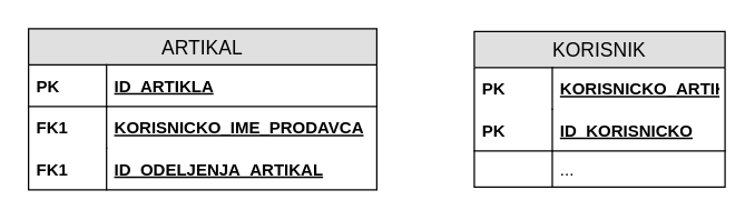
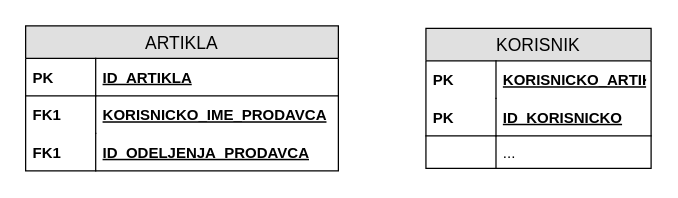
  <mxCell id="0" />
  <mxCell id="1" parent="0" />
  <mxCell id="2" value="KORISNIK" style="swimlane;fontStyle=0;childLayout=stackLayout;horizontal=1;startSize=26;fillColor=#e0e0e0;horizontalStack=0;resizeParent=1;resizeParentMax=0;resizeLast=0;collapsible=1;marginBottom=0;swimlaneFillColor=#ffffff;align=center;fontSize=14;" vertex="1" parent="1"><mxGeometry x="340" y="22" width="180" height="112" as="geometry" /></mxCell>
  <mxCell id="3" value="KORISNICKO_ARTIKAL" style="shape=partialRectangle;top=0;left=0;right=0;bottom=0;align=left;verticalAlign=middle;fillColor=none;spacingLeft=60;spacingRight=4;overflow=hidden;rotatable=0;points=[[0,0.5],[1,0.5]];portConstraint=eastwest;dropTarget=0;fontStyle=5;fontSize=12;" vertex="1" parent="2"><mxGeometry y="26" width="180" height="30" as="geometry" /></mxCell>
  <mxCell id="4" value="PK" style="shape=partialRectangle;fontStyle=1;top=0;left=0;bottom=0;fillColor=none;align=left;verticalAlign=middle;spacingLeft=4;spacingRight=4;overflow=hidden;rotatable=0;points=[];portConstraint=eastwest;part=1;fontSize=12;" vertex="1" connectable="0" parent="3"><mxGeometry width="56" height="30" as="geometry" /></mxCell>
  <mxCell id="5" value="ID_KORISNICKO" style="shape=partialRectangle;top=0;left=0;right=0;bottom=1;align=left;verticalAlign=middle;fillColor=none;spacingLeft=60;spacingRight=4;overflow=hidden;rotatable=0;points=[[0,0.5],[1,0.5]];portConstraint=eastwest;dropTarget=0;fontStyle=5;fontSize=12;" vertex="1" parent="2"><mxGeometry y="56" width="180" height="30" as="geometry" /></mxCell>
  <mxCell id="6" value="PK" style="shape=partialRectangle;fontStyle=1;top=0;left=0;bottom=0;fillColor=none;align=left;verticalAlign=middle;spacingLeft=4;spacingRight=4;overflow=hidden;rotatable=0;points=[];portConstraint=eastwest;part=1;fontSize=12;" vertex="1" connectable="0" parent="5"><mxGeometry width="56" height="30" as="geometry" /></mxCell>
  <mxCell id="7" value="..." style="shape=partialRectangle;top=0;left=0;right=0;bottom=0;align=left;verticalAlign=top;fillColor=none;spacingLeft=60;spacingRight=4;overflow=hidden;rotatable=0;points=[[0,0.5],[1,0.5]];portConstraint=eastwest;dropTarget=0;fontSize=12;" vertex="1" parent="2"><mxGeometry y="86" width="180" height="26" as="geometry" /></mxCell>
  <mxCell id="8" value="" style="shape=partialRectangle;top=0;left=0;bottom=0;fillColor=none;align=left;verticalAlign=top;spacingLeft=4;spacingRight=4;overflow=hidden;rotatable=0;points=[];portConstraint=eastwest;part=1;fontSize=12;" vertex="1" connectable="0" parent="7"><mxGeometry width="56" height="26" as="geometry" /></mxCell>
- <mxCell id="9" value="ARTIKAL" style="swimlane;fontStyle=0;childLayout=stackLayout;horizontal=1;startSize=26;fillColor=#e0e0e0;horizontalStack=0;resizeParent=1;resizeParentMax=0;resizeLast=0;collapsible=1;marginBottom=0;swimlaneFillColor=#ffffff;align=center;fontSize=14;" vertex="1" parent="1"><mxGeometry x="20" y="20" width="250" height="116" as="geometry" /></mxCell>
+ <mxCell id="9" value="ARTIKLA" style="swimlane;fontStyle=0;childLayout=stackLayout;horizontal=1;startSize=26;fillColor=#e0e0e0;horizontalStack=0;resizeParent=1;resizeParentMax=0;resizeLast=0;collapsible=1;marginBottom=0;swimlaneFillColor=#ffffff;align=center;fontSize=14;" vertex="1" parent="1"><mxGeometry x="20" y="20" width="250" height="116" as="geometry" /></mxCell>
  <mxCell id="10" value="ID_ARTIKLA" style="shape=partialRectangle;top=0;left=0;right=0;bottom=1;align=left;verticalAlign=middle;fillColor=none;spacingLeft=60;spacingRight=4;overflow=hidden;rotatable=0;points=[[0,0.5],[1,0.5]];portConstraint=eastwest;dropTarget=0;fontStyle=5;fontSize=12;" vertex="1" parent="9"><mxGeometry y="26" width="250" height="30" as="geometry" /></mxCell>
  <mxCell id="11" value="PK" style="shape=partialRectangle;fontStyle=1;top=0;left=0;bottom=0;fillColor=none;align=left;verticalAlign=middle;spacingLeft=4;spacingRight=4;overflow=hidden;rotatable=0;points=[];portConstraint=eastwest;part=1;fontSize=12;" vertex="1" connectable="0" parent="10"><mxGeometry width="56" height="30" as="geometry" /></mxCell>
  <mxCell id="12" value="KORISNICKO_IME_PRODAVCA" style="shape=partialRectangle;top=0;left=0;right=0;bottom=0;align=left;verticalAlign=middle;fillColor=none;spacingLeft=60;spacingRight=4;overflow=hidden;rotatable=0;points=[[0,0.5],[1,0.5]];portConstraint=eastwest;dropTarget=0;fontStyle=5;fontSize=12;" vertex="1" parent="9"><mxGeometry y="56" width="250" height="30" as="geometry" /></mxCell>
  <mxCell id="13" value="FK1" style="shape=partialRectangle;fontStyle=1;top=0;left=0;bottom=0;fillColor=none;align=left;verticalAlign=middle;spacingLeft=4;spacingRight=4;overflow=hidden;rotatable=0;points=[];portConstraint=eastwest;part=1;fontSize=12;" vertex="1" connectable="0" parent="12"><mxGeometry width="56" height="30" as="geometry" /></mxCell>
- <mxCell id="14" value="ID_ODELJENJA_ARTIKAL" style="shape=partialRectangle;top=0;left=0;right=0;bottom=0;align=left;verticalAlign=middle;fillColor=none;spacingLeft=60;spacingRight=4;overflow=hidden;rotatable=0;points=[[0,0.5],[1,0.5]];portConstraint=eastwest;dropTarget=0;fontStyle=5;fontSize=12;" vertex="1" parent="9"><mxGeometry y="86" width="250" height="30" as="geometry" /></mxCell>
+ <mxCell id="14" value="ID_ODELJENJA_PRODAVCA" style="shape=partialRectangle;top=0;left=0;right=0;bottom=0;align=left;verticalAlign=middle;fillColor=none;spacingLeft=60;spacingRight=4;overflow=hidden;rotatable=0;points=[[0,0.5],[1,0.5]];portConstraint=eastwest;dropTarget=0;fontStyle=5;fontSize=12;" vertex="1" parent="9"><mxGeometry y="86" width="250" height="30" as="geometry" /></mxCell>
  <mxCell id="15" value="FK1" style="shape=partialRectangle;fontStyle=1;top=0;left=0;bottom=0;fillColor=none;align=left;verticalAlign=middle;spacingLeft=4;spacingRight=4;overflow=hidden;rotatable=0;points=[];portConstraint=eastwest;part=1;fontSize=12;" vertex="1" connectable="0" parent="14"><mxGeometry width="56" height="30" as="geometry" /></mxCell>
